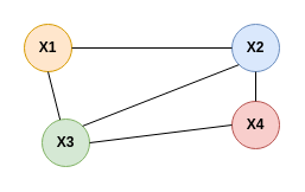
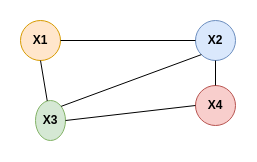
  <mxCell id="0" />
  <mxCell id="1" parent="0" />
  <mxCell id="2" value="X1" style="ellipse;whiteSpace=wrap;html=1;aspect=fixed;fillColor=#ffe6cc;strokeColor=#d79b00;fontStyle=1" vertex="1" parent="1"><mxGeometry x="20" y="20" width="40" height="40" as="geometry" /></mxCell>
  <mxCell id="3" value="X2" style="ellipse;whiteSpace=wrap;html=1;aspect=fixed;fillColor=#dae8fc;strokeColor=#6c8ebf;fontStyle=1" vertex="1" parent="1"><mxGeometry x="195" y="20" width="40" height="40" as="geometry" /></mxCell>
- <mxCell id="4" value="X3" style="ellipse;whiteSpace=wrap;html=1;aspect=fixed;fillColor=#d5e8d4;strokeColor=#82b366;fontStyle=1" vertex="1" parent="1"><mxGeometry x="35" y="100" width="40" height="40" as="geometry" /></mxCell>
+ <mxCell id="4" value="X3" style="ellipse;whiteSpace=wrap;html=1;aspect=fixed;fillColor=#d5e8d4;strokeColor=#82b366;fontStyle=1" vertex="1" parent="1"><mxGeometry x="35" y="100" width="30" height="40" as="geometry" /></mxCell>
  <mxCell id="5" value="X4" style="ellipse;whiteSpace=wrap;html=1;aspect=fixed;fillColor=#f8cecc;strokeColor=#b85450;fontStyle=1" vertex="1" parent="1"><mxGeometry x="195" y="85" width="40" height="40" as="geometry" /></mxCell>
  <mxCell id="6" value="" style="endArrow=none;html=1;exitX=1;exitY=0.5;exitDx=0;exitDy=0;" edge="1" parent="1" source="2" target="3"><mxGeometry width="50" height="50" relative="1" as="geometry"><mxPoint x="335" y="390" as="sourcePoint" /><mxPoint x="385" y="340" as="targetPoint" /></mxGeometry></mxCell>
  <mxCell id="7" value="" style="endArrow=none;html=1;exitX=0.5;exitY=1;exitDx=0;exitDy=0;" edge="1" parent="1" source="2" target="4"><mxGeometry width="50" height="50" relative="1" as="geometry"><mxPoint x="85" y="90" as="sourcePoint" /><mxPoint x="205" y="90" as="targetPoint" /></mxGeometry></mxCell>
  <mxCell id="8" value="" style="endArrow=none;html=1;entryX=0.5;entryY=1;entryDx=0;entryDy=0;entryPerimeter=0;" edge="1" parent="1" source="5" target="3"><mxGeometry width="50" height="50" relative="1" as="geometry"><mxPoint x="95" y="100" as="sourcePoint" /><mxPoint x="215" y="100" as="targetPoint" /></mxGeometry></mxCell>
  <mxCell id="9" value="" style="endArrow=none;html=1;exitX=1;exitY=0.5;exitDx=0;exitDy=0;entryX=0;entryY=0.5;entryDx=0;entryDy=0;" edge="1" parent="1" source="4" target="5"><mxGeometry width="50" height="50" relative="1" as="geometry"><mxPoint x="65" y="130" as="sourcePoint" /><mxPoint x="185" y="130" as="targetPoint" /></mxGeometry></mxCell>
  <mxCell id="10" value="" style="endArrow=none;html=1;exitX=1;exitY=0;exitDx=0;exitDy=0;entryX=0;entryY=1;entryDx=0;entryDy=0;" edge="1" parent="1" source="4" target="3"><mxGeometry width="50" height="50" relative="1" as="geometry"><mxPoint x="55" y="100" as="sourcePoint" /><mxPoint x="55" y="140" as="targetPoint" /></mxGeometry></mxCell>
